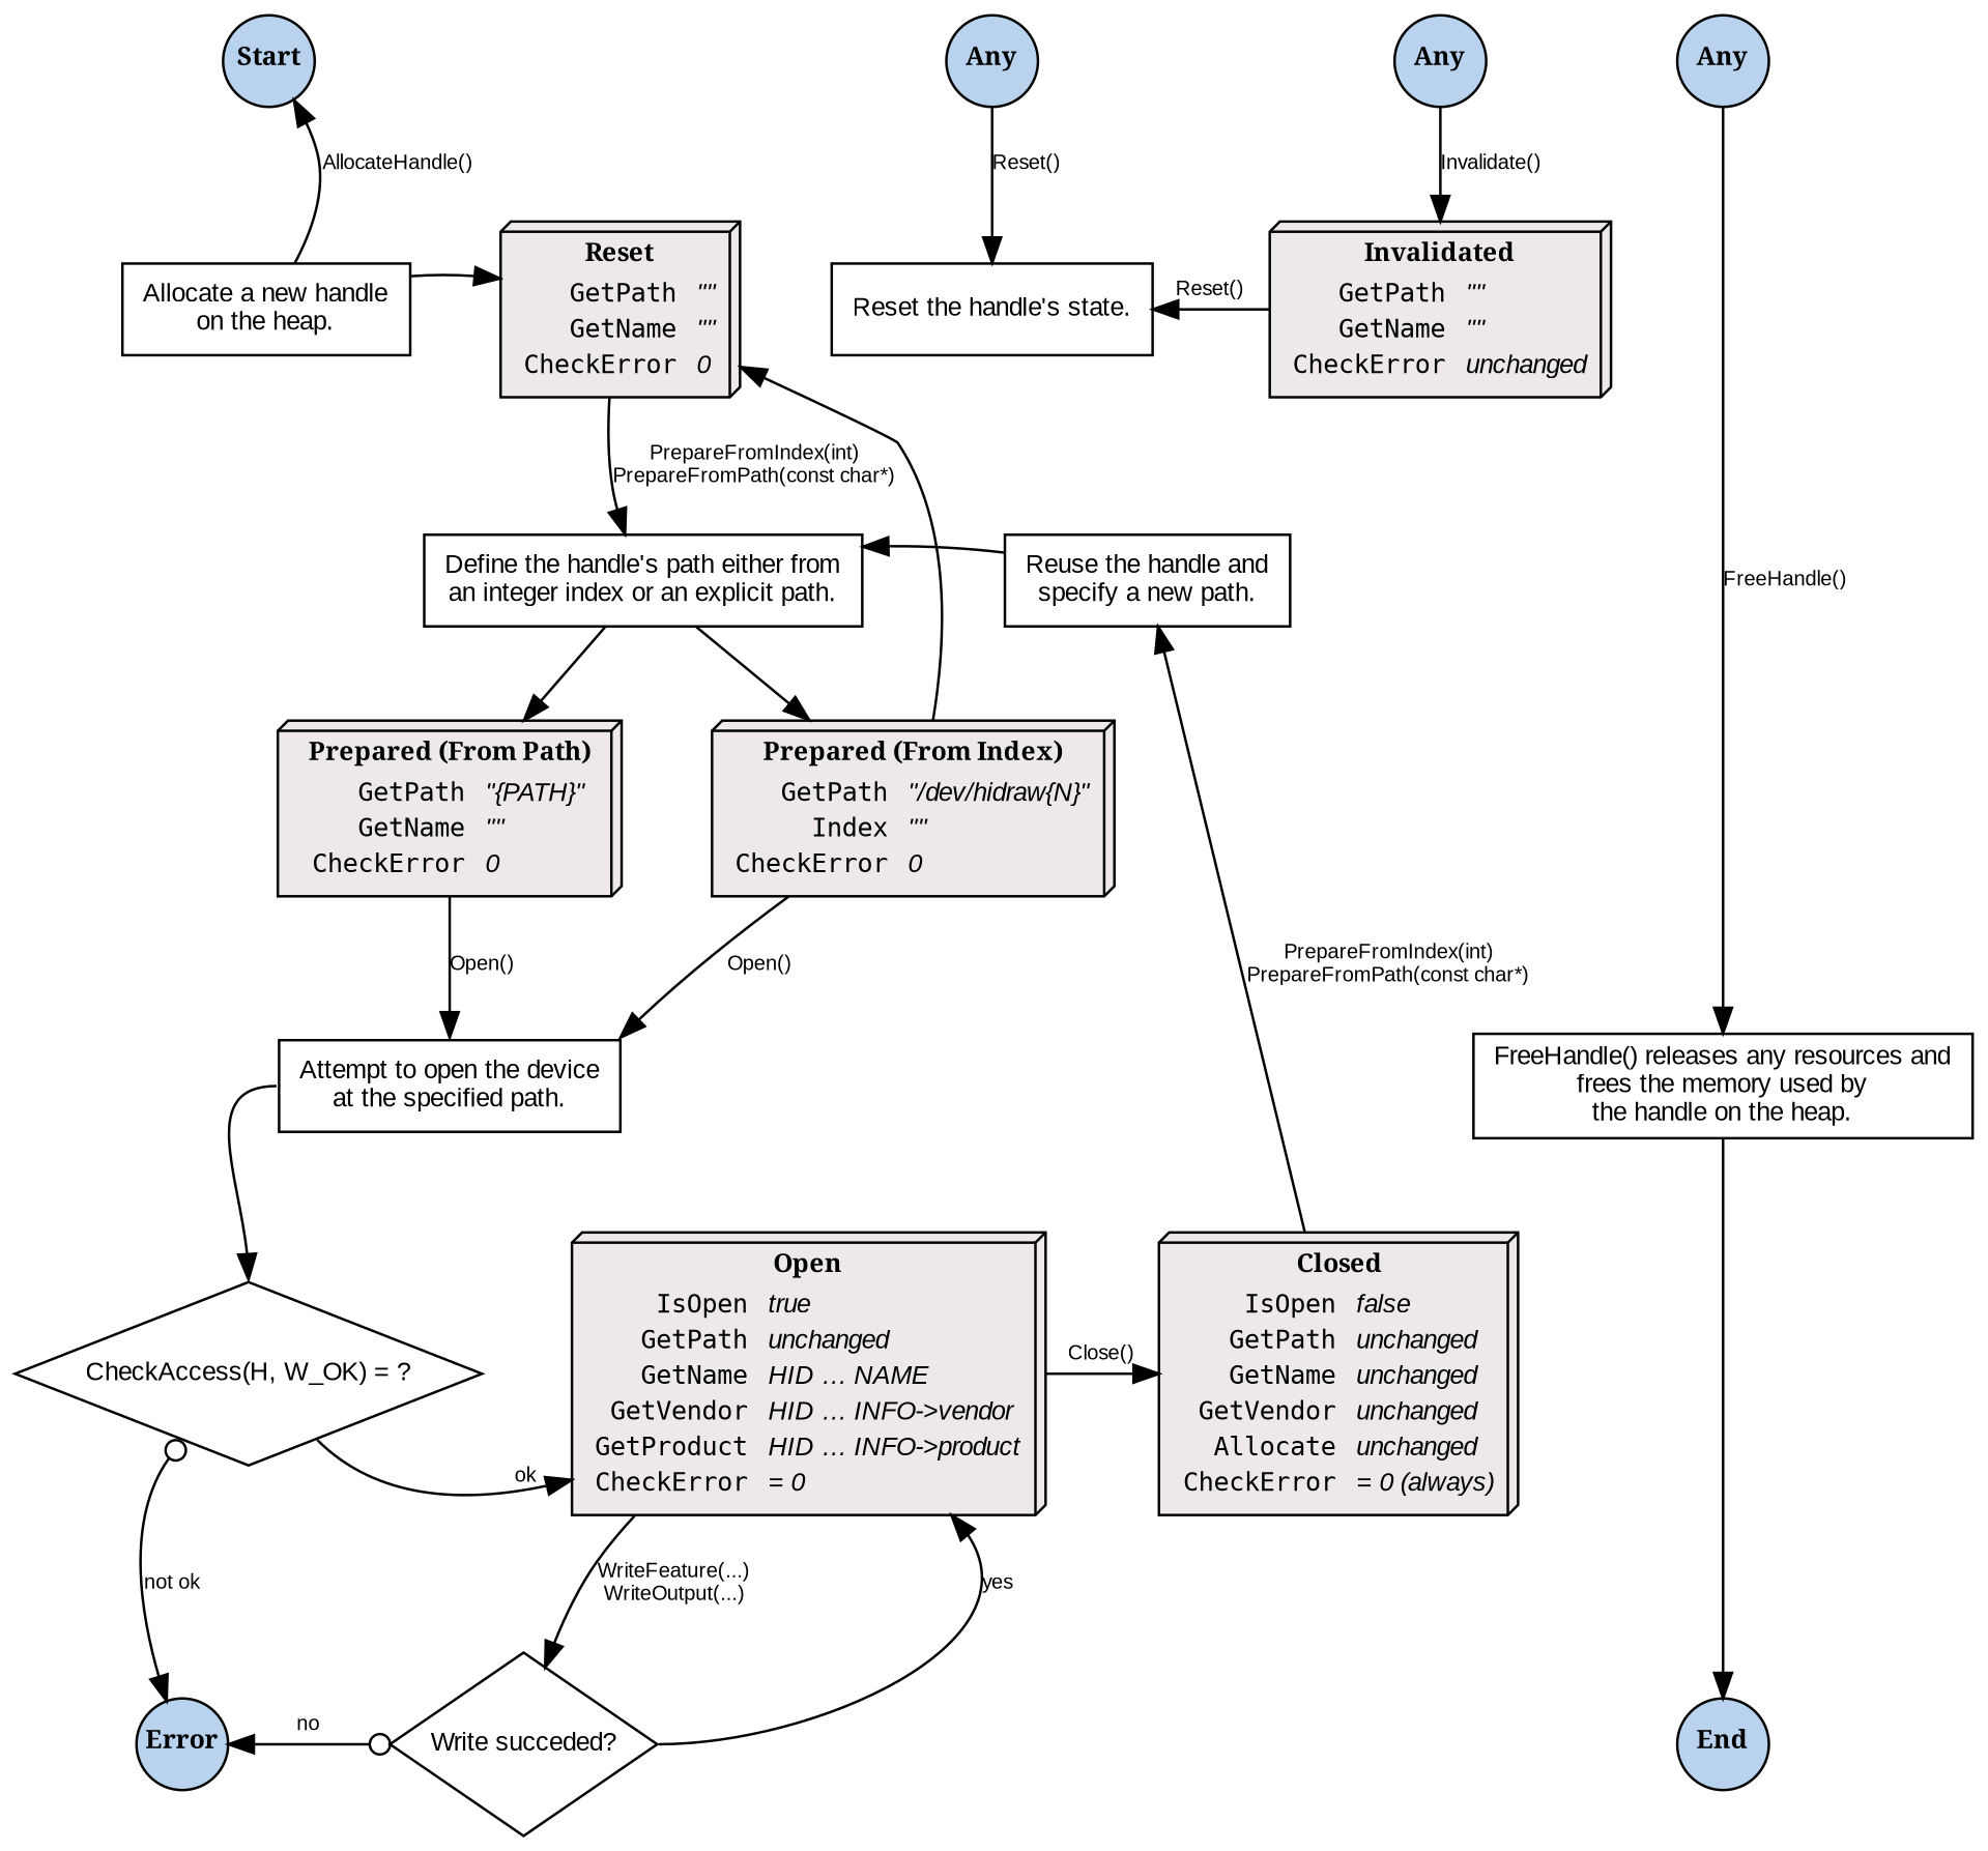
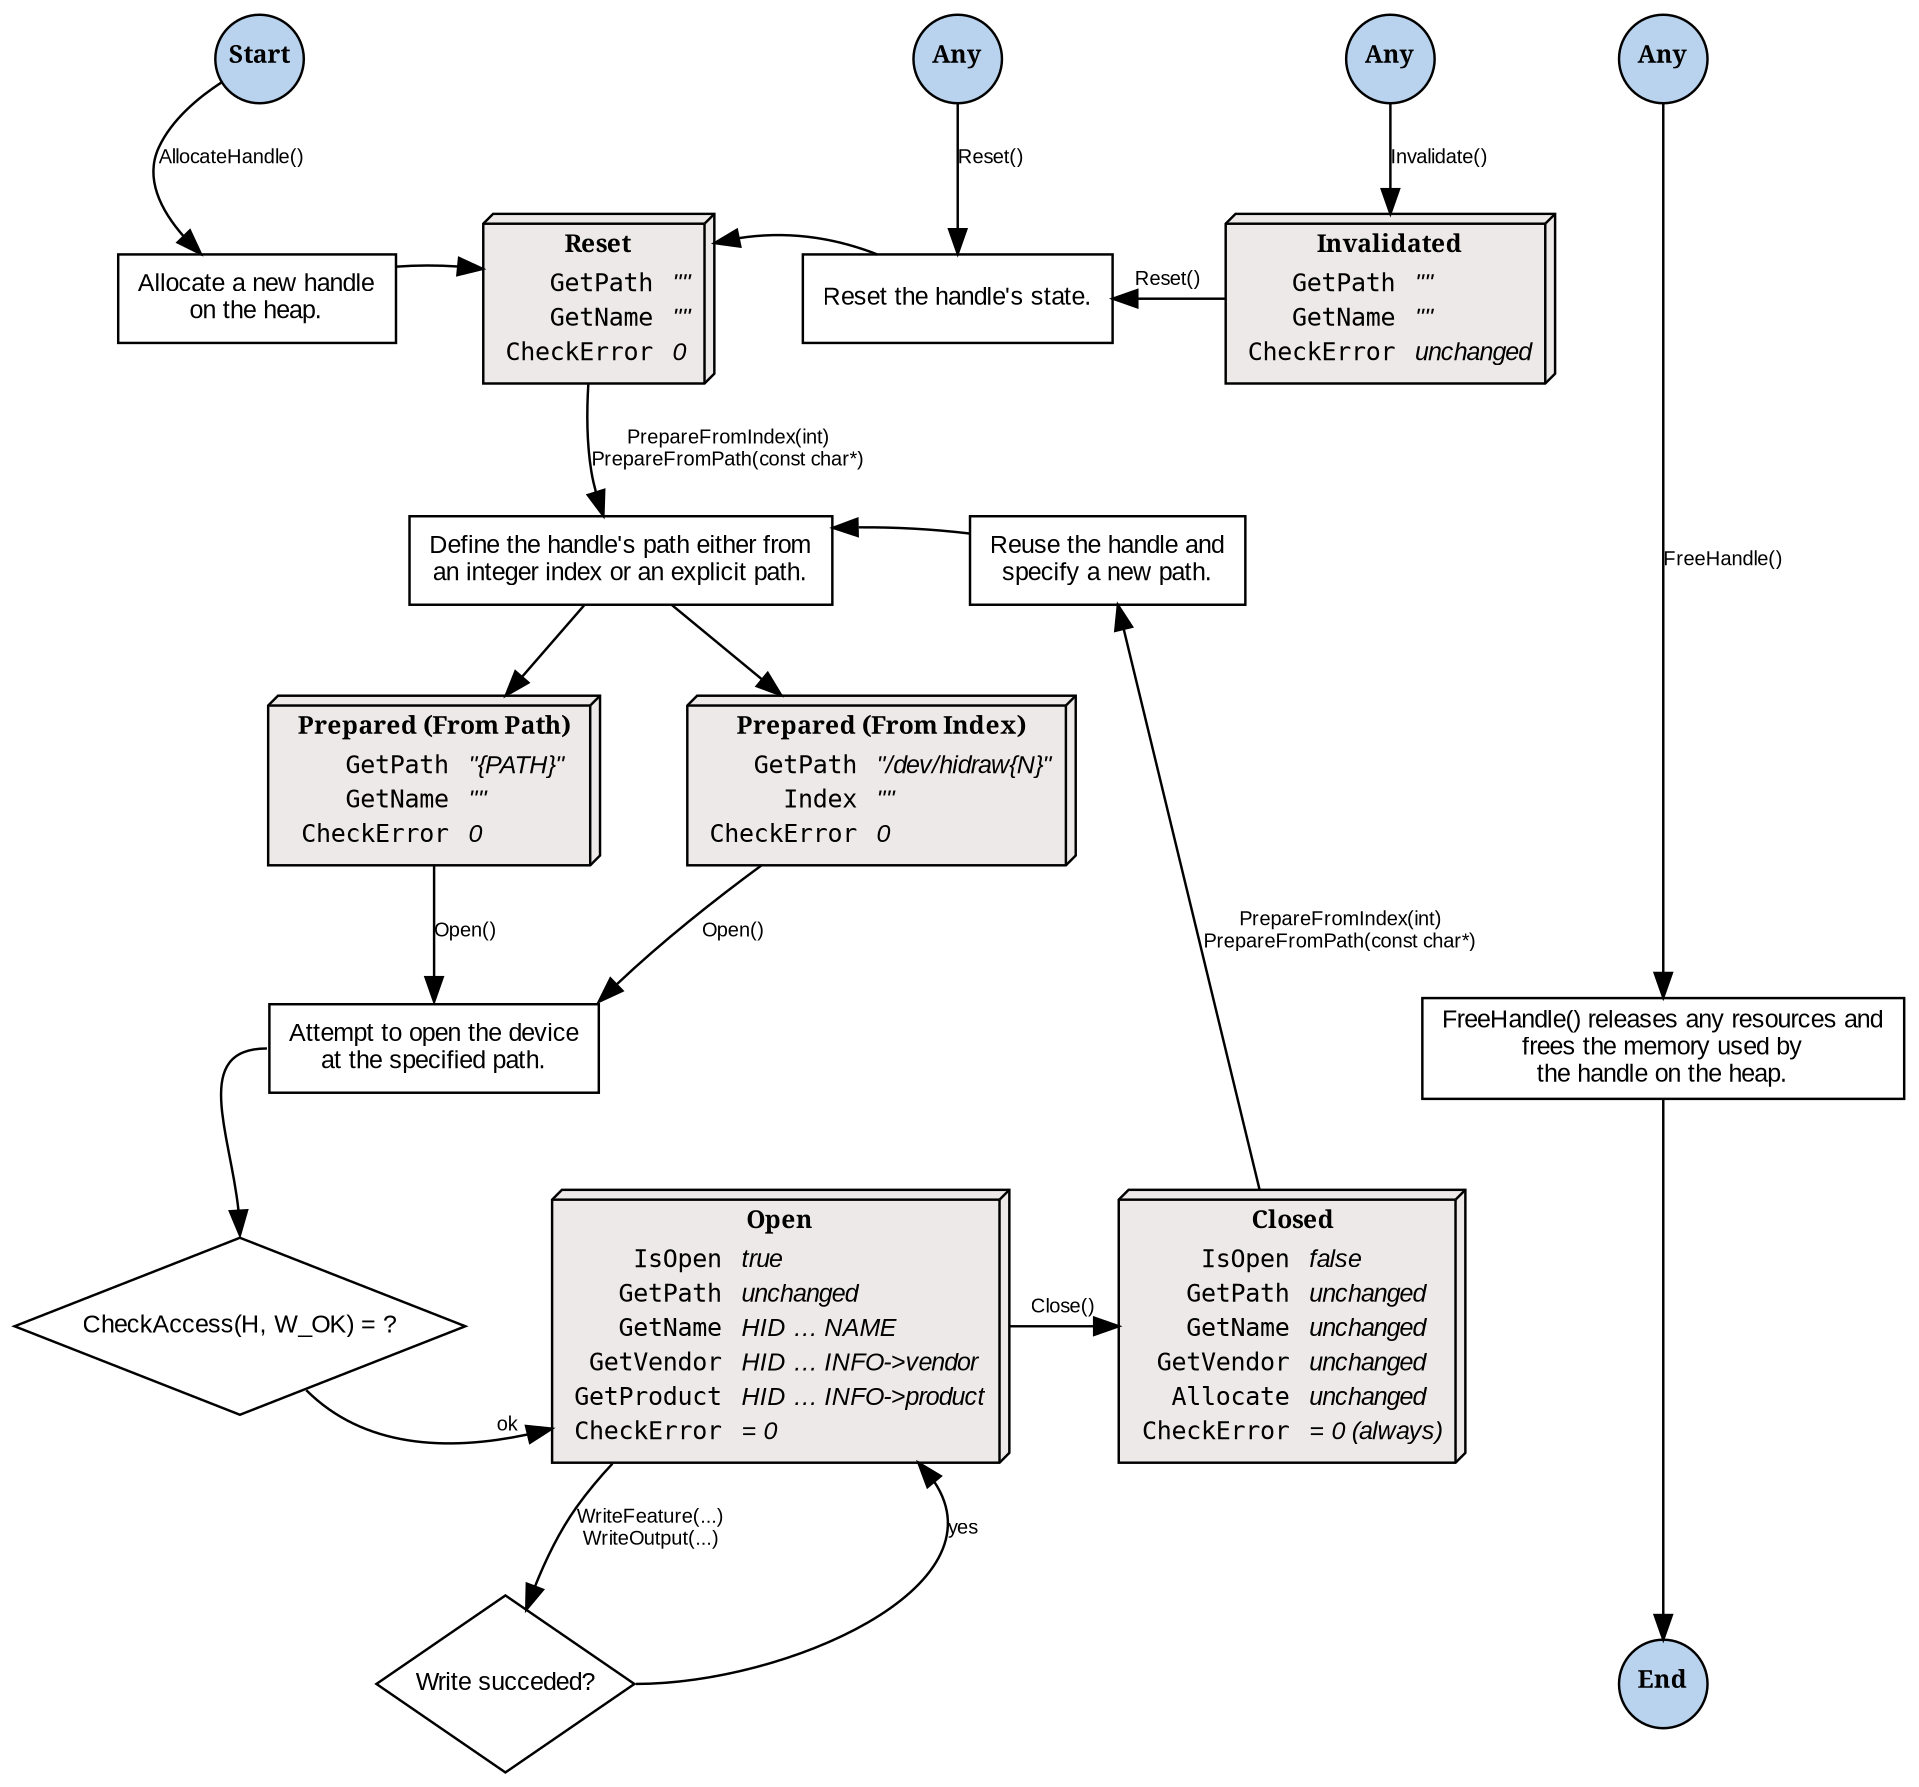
  digraph {
    fontname="Liberation Sans"
    forcelabels=true
    node [fillcolor=slategray2 fontname="Liberation Sans" fontsize=10 margin="0.1,0.05" shape=circle style=filled]
    edge [fontname="Liberation Sans" fontsize=8]
    n1 [fixedsize=true label=<<font face="serif"><b>Start</b></font>> width=0.5]
    n2 [fixedsize=true label=<<font face="serif"><b>Any</b></font>> width=0.5]
    n3 [fixedsize=true label=<<font face="serif"><b>Any</b></font>> width=0.5]
    n4 [fixedsize=true label=<<font face="serif"><b>Any</b></font>> width=0.5]
    n5 [fillcolor=snow2 label=<<table border="0" cellborder="0" cellpadding="1" cellspacing="1">     <tr>       <td cellpadding="3" border="0" colspan="2"><font face="serif"><b>Reset</b></font></td>     </tr>     <tr>       <td align="right"><font face="monospace">GetPath</font>&nbsp;</td>       <td align="left"><i>""</i></td>     </tr>     <tr>       <td align="right"><font face="monospace">GetName</font>&nbsp;</td>       <td align="left"><i>""</i></td>     </tr>     <tr>       <td align="right"><font face="monospace">CheckError</font>&nbsp;</td>       <td align="left"><i>0</i></td>     </tr>   </table>> shape=box3d]
    n6 [label="Reset the handle's state." shape=rectangle style=solid fillcolor="" margin=""]
    n7 [label="Allocate a new handle\non the heap." shape=rectangle style=solid fillcolor="" margin=""]
    n8 [fillcolor=snow2 label=<<table border="0" cellborder="0" cellpadding="1" cellspacing="1">     <tr>       <td cellpadding="3" border="0" colspan="2"><font face="serif"><b>Invalidated</b></font></td>     </tr>     <tr>       <td align="right"><font face="monospace">GetPath</font>&nbsp;</td>       <td align="left"><i>""</i></td>     </tr>     <tr>       <td align="right"><font face="monospace">GetName</font>&nbsp;</td>       <td align="left"><i>""</i></td>     </tr>     <tr>       <td align="right"><font face="monospace">CheckError</font>&nbsp;</td>       <td align="left"><i>unchanged</i></td>     </tr>   </table>> shape=box3d]
    n9 [label="Define the handle's path either from\nan integer index or an explicit path." shape=rectangle style=solid fillcolor="" margin=""]
    n10 [label="Reuse the handle and\nspecify a new path." shape=rectangle style=solid fillcolor="" margin=""]
    n11 [fillcolor=snow2 label=<<table border="0" cellborder="0" cellpadding="1" cellspacing="1">     <tr>       <td cellpadding="3" border="0" colspan="2"><font face="serif"><b>Prepared (From Index)</b></font></td>     </tr>     <tr>       <td align="right"><font face="monospace">GetPath</font>&nbsp;</td>       <td align="left"><i>"/dev/hidraw{N}"</i></td>     </tr>       <tr>       <td align="right"><font face="monospace">Index</font>&nbsp;</td>       <td align="left"><i>""</i></td>     </tr>     <tr>       <td align="right"><font face="monospace">CheckError</font>&nbsp;</td>       <td align="left"><i>0</i></td>     </tr>   </table>> shape=box3d]
    n12 [fillcolor=snow2 label=<<table border="0" cellborder="0" cellpadding="1" cellspacing="1">     <tr>       <td cellpadding="3" border="0" colspan="2"><font face="serif"><b>Prepared (From Path)</b></font></td>     </tr>     <tr>       <td align="right"><font face="monospace">GetPath</font>&nbsp;</td>       <td align="left"><i>"{PATH}"</i></td>     </tr>       <tr>       <td align="right"><font face="monospace">GetName</font>&nbsp;</td>       <td align="left"><i>""</i></td>     </tr>     <tr>       <td align="right"><font face="monospace">CheckError</font>&nbsp;</td>       <td align="left"><i>0</i></td>     </tr>   </table>> shape=box3d]
    n13 [label="FreeHandle() releases any resources and\nfrees the memory used by\nthe handle on the heap." shape=rectangle style=solid fillcolor="" margin=""]
    n14 [label="Attempt to open the device\nat the specified path." shape=rectangle style=solid fillcolor="" margin=""]
    n15 [height=1 label="CheckAccess(H, W_OK) = ?" margin="0.0,0.0" shape=diamond style=solid]
    n16 [fillcolor=snow2 label=<<table border="0" cellborder="0" cellpadding="1" cellspacing="1">     <tr>       <td cellpadding="3" border="0" colspan="2"><font face="serif"><b>Open</b></font></td>     </tr>     <tr>       <td align="right"><font face="monospace">IsOpen</font>&nbsp;</td>       <td align="left"><i>true</i></td>     </tr>     <tr>       <td align="right"><font face="monospace">GetPath</font>&nbsp;</td>       <td align="left"><i>unchanged</i></td>     </tr>     <tr>       <td align="right"><font face="monospace">GetName</font>&nbsp;</td>       <td align="left"><i>HID … NAME</i></td>     </tr>     <tr>       <td align="right"><font face="monospace">GetVendor</font>&nbsp;</td>       <td align="left"><i>HID … INFO-&gt;vendor</i></td>     </tr>     <tr>       <td align="right"><font face="monospace">GetProduct</font>&nbsp;</td>       <td align="left"><i>HID … INFO-&gt;product</i></td>     </tr>     <tr>       <td align="right"><font face="monospace">CheckError</font>&nbsp;</td>       <td align="left"><i>= 0</i></td>     </tr>   </table>> shape=box3d]
    n17 [fillcolor=snow2 label=<<table border="0" cellborder="0" cellpadding="1" cellspacing="1">     <tr>       <td cellpadding="3" border="0" colspan="2"><font face="serif"><b>Closed</b></font></td>     </tr>     <tr>       <td align="right"><font face="monospace">IsOpen</font>&nbsp;</td>       <td align="left"><i>false</i></td>     </tr>     <tr>       <td align="right"><font face="monospace">GetPath</font>&nbsp;</td>       <td align="left"><i>unchanged</i></td>     </tr>     <tr>       <td align="right"><font face="monospace">GetName</font>&nbsp;</td>       <td align="left"><i>unchanged</i></td>     </tr>     <tr>       <td align="right"><font face="monospace">GetVendor</font>&nbsp;</td>       <td align="left"><i>unchanged</i></td>     </tr>     <tr>       <td align="right"><font face="monospace">Allocate</font>&nbsp;</td>       <td align="left"><i>unchanged</i></td>     </tr>     <tr>       <td align="right"><font face="monospace">CheckError</font>&nbsp;</td>       <td align="left"><i>= 0 (always)</i></td>     </tr>   </table>> shape=box3d]
    n18 [fixedsize=true label=<<font face="serif"><b>End</b></font>> width=0.5]
-   n19 [fixedsize=true label=<<font face="serif"><b>Error</b></font>> width=0.5]
    n20 [height=1 label="Write succeded?" margin="0.0,0.0" shape=diamond style=solid]
    subgraph sub_1 {
      rank=min
      n1
    }
    subgraph sub_2 {
      rank=same
      n1
      n2
      n3
      n4
    }
    subgraph sub_3 {
      rank=same
      n5
      n6
      n7
      n8
    }
    subgraph sub_4 {
      rank=same
      n9
      n10
    }
    subgraph sub_5 {
      rank=same
      n11
      n12
    }
    subgraph sub_6 {
      rank=same
      n13
      n14
    }
    subgraph sub_7 {
      rank=same
      n15
      n16
      n17
    }
    subgraph sub_8 {
      nodesep=10
      rank=sink
      n18
-     n19
      n20
    }
-   n7 -> n1 [label="AllocateHandle()"]
+   n1 -> n7 [label="AllocateHandle()"]
    n2 -> n6 [label="Reset()"]
    n3 -> n8 [label="Invalidate()"]
    n4 -> n13 [label="FreeHandle()"]
    n5 -> n6 [style=invis]
    n5 -> n9 [label="PrepareFromIndex(int)\nPrepareFromPath(const char*)"]
-   n11 -> n5
+   n6 -> n5
    n6 -> n8 [style=invis]
    n7 -> n5 [style=invis]
    n7 -> n5
    n8 -> n6 [label="Reset()"]
    n9 -> n10 [style=invis]
    n9 -> n11
    n9 -> n12
    n10 -> n9 [constrain=false]
    n11 -> n14 [headport=ne label="Open()"]
    n12 -> n11 [style=invis]
    n12 -> n14 [headport=n label="Open()"]
    n13 -> n18
    n14 -> n15 [headport=n tailport=w]
    n15 -> n16 [style=invis]
    n15 -> n16 [label=ok tailport=se]
-   n15 -> n19 [arrowtail=odot dir=both label="not ok" tailport=sw weight=10]
    n16 -> n17 [style=invis]
    n16 -> n17 [label="Close()"]
    n16 -> n20 [label="WriteFeature(...)\nWriteOutput(...)"]
    n17 -> n10 [constrain=false label="PrepareFromIndex(int)\nPrepareFromPath(const char*)"]
-   n19 -> n20 [style=invis]
    n20 -> n16 [constrain=false headport=se label=yes tailport=e]
-   n20 -> n19 [arrowtail=odot dir=both label=no]
  }
